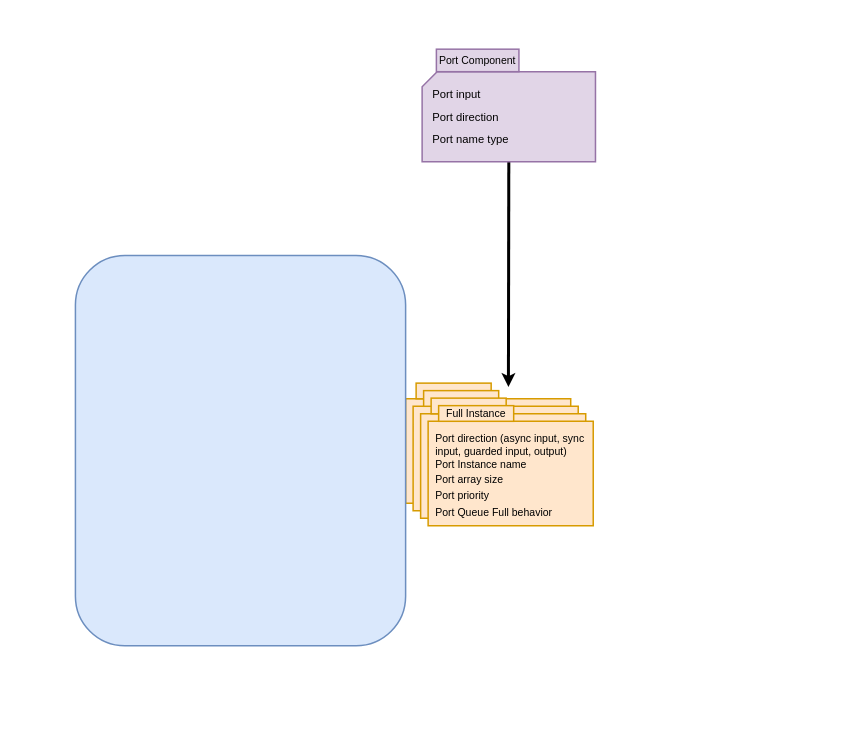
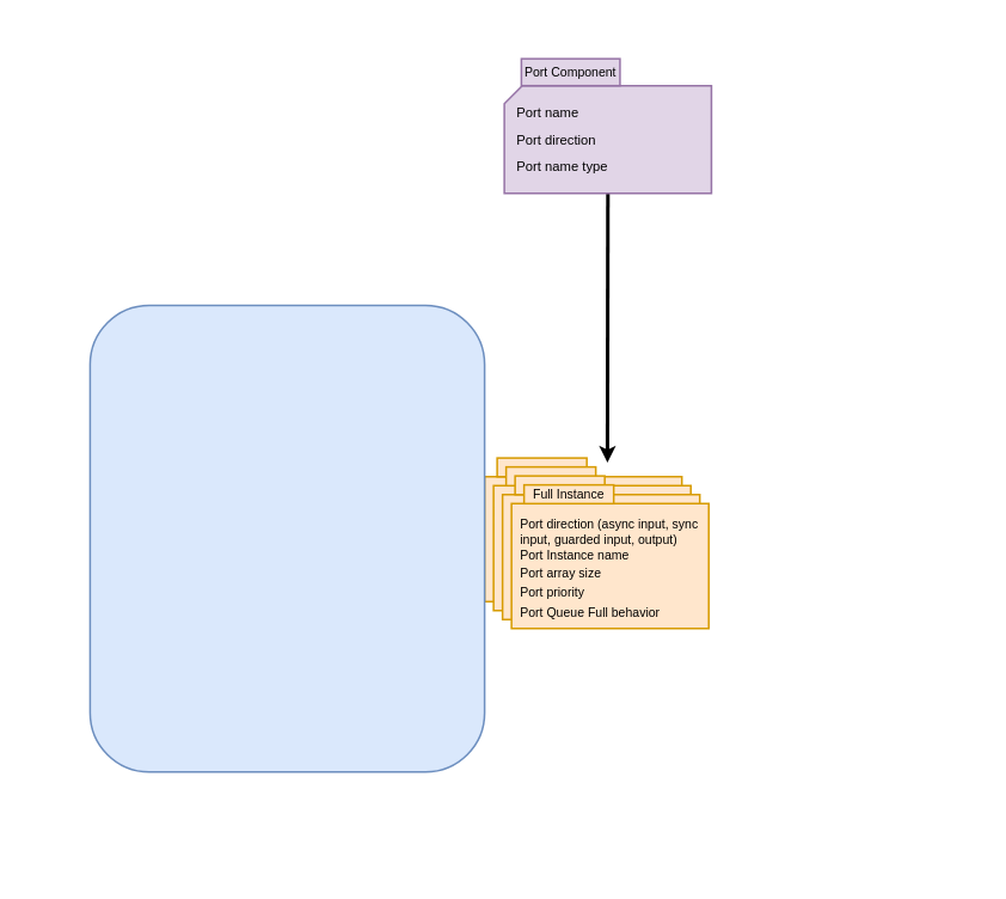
  <mxCell id="0" />
  <mxCell id="1" parent="0" />
  <mxCell id="2" value="" style="rounded=0;whiteSpace=wrap;html=1;strokeColor=none;" vertex="1" parent="1"><mxGeometry x="20" y="20" width="1080" height="960" as="geometry" /></mxCell>
  <mxCell id="3" style="edgeStyle=orthogonalEdgeStyle;rounded=0;orthogonalLoop=1;jettySize=auto;html=1;exitX=0.5;exitY=1;exitDx=0;exitDy=0;exitPerimeter=0;strokeWidth=4;" edge="1" parent="1" source="4"><mxGeometry relative="1" as="geometry"><mxPoint x="677" y="515" as="targetPoint" /></mxGeometry></mxCell>
  <mxCell id="4" value="" style="verticalLabelPosition=bottom;verticalAlign=top;html=1;shape=card;whiteSpace=wrap;size=20;arcSize=12;fillColor=#e1d5e7;strokeColor=#9673a6;strokeWidth=2;" vertex="1" parent="1"><mxGeometry x="562" y="95" width="231" height="120" as="geometry" /></mxCell>
  <mxCell id="5" value="Port Component" style="text;html=1;strokeColor=#9673a6;fillColor=#e1d5e7;align=center;verticalAlign=middle;whiteSpace=wrap;rounded=0;fontSize=14;strokeWidth=2;" vertex="1" parent="1"><mxGeometry x="581" y="65" width="110" height="30" as="geometry" /></mxCell>
- <mxCell id="6" value="Port input" style="text;html=1;strokeColor=none;fillColor=none;align=left;verticalAlign=middle;whiteSpace=wrap;rounded=0;fontSize=15;" vertex="1" parent="1"><mxGeometry x="573.5" y="110" width="120" height="30" as="geometry" /></mxCell>
+ <mxCell id="6" value="Port name" style="text;html=1;strokeColor=none;fillColor=none;align=left;verticalAlign=middle;whiteSpace=wrap;rounded=0;fontSize=15;" vertex="1" parent="1"><mxGeometry x="573.5" y="110" width="120" height="30" as="geometry" /></mxCell>
  <mxCell id="7" value="Port direction" style="text;html=1;strokeColor=none;fillColor=none;align=left;verticalAlign=middle;whiteSpace=wrap;rounded=0;fontSize=15;" vertex="1" parent="1"><mxGeometry x="573.5" y="140" width="125" height="30" as="geometry" /></mxCell>
  <mxCell id="8" value="Port name type" style="text;html=1;strokeColor=none;fillColor=none;align=left;verticalAlign=middle;whiteSpace=wrap;rounded=0;fontSize=15;" vertex="1" parent="1"><mxGeometry x="573.5" y="170" width="125" height="30" as="geometry" /></mxCell>
  <mxCell id="9" value="" style="group" vertex="1" connectable="0" parent="1"><mxGeometry x="540" y="510" width="220" height="160" as="geometry" /></mxCell>
  <mxCell id="10" value="" style="verticalLabelPosition=bottom;verticalAlign=top;html=1;shape=card;whiteSpace=wrap;size=0;arcSize=12;fillColor=#ffe6cc;strokeColor=#d79b00;strokeWidth=2;" vertex="1" parent="9"><mxGeometry y="20.87" width="220" height="139.13" as="geometry" /></mxCell>
  <mxCell id="11" value="" style="text;html=1;strokeColor=#d79b00;fillColor=#ffe6cc;align=center;verticalAlign=middle;whiteSpace=wrap;rounded=0;fontSize=14;strokeWidth=2;" vertex="1" parent="9"><mxGeometry x="14" width="100" height="20.87" as="geometry" /></mxCell>
  <mxCell id="12" value="Port direction (async input, sync input, guarded input, output)" style="text;html=1;strokeColor=none;fillColor=none;align=left;verticalAlign=middle;whiteSpace=wrap;rounded=0;fontSize=14;" vertex="1" parent="9"><mxGeometry x="7.5" y="41.739" width="202.5" height="20.87" as="geometry" /></mxCell>
  <mxCell id="13" value="Port Instance name" style="text;html=1;strokeColor=none;fillColor=none;align=left;verticalAlign=middle;whiteSpace=wrap;rounded=0;fontSize=14;" vertex="1" parent="9"><mxGeometry x="7.5" y="68.609" width="165" height="20.87" as="geometry" /></mxCell>
  <mxCell id="14" value="Port priority" style="text;html=1;strokeColor=none;fillColor=none;align=left;verticalAlign=middle;whiteSpace=wrap;rounded=0;fontSize=14;" vertex="1" parent="9"><mxGeometry x="7.5" y="109.348" width="160" height="20.87" as="geometry" /></mxCell>
  <mxCell id="15" value="Port Queue Full behavior" style="text;html=1;strokeColor=none;fillColor=none;align=left;verticalAlign=middle;whiteSpace=wrap;rounded=0;fontSize=14;" vertex="1" parent="9"><mxGeometry x="7.5" y="132.217" width="167.5" height="20.87" as="geometry" /></mxCell>
  <mxCell id="16" value="Port array size" style="text;html=1;strokeColor=none;fillColor=none;align=left;verticalAlign=middle;whiteSpace=wrap;rounded=0;fontSize=14;" vertex="1" parent="9"><mxGeometry x="7.5" y="87.478" width="165" height="20.87" as="geometry" /></mxCell>
  <mxCell id="17" value="" style="rounded=1;whiteSpace=wrap;html=1;fillColor=#dae8fc;strokeColor=#6c8ebf;strokeWidth=2;" vertex="1" parent="1"><mxGeometry x="100" y="340" width="440" height="520" as="geometry" /></mxCell>
  <mxCell id="18" value="" style="group" vertex="1" connectable="0" parent="1"><mxGeometry x="550" y="520" width="220" height="160" as="geometry" /></mxCell>
  <mxCell id="19" value="" style="verticalLabelPosition=bottom;verticalAlign=top;html=1;shape=card;whiteSpace=wrap;size=0;arcSize=12;fillColor=#ffe6cc;strokeColor=#d79b00;strokeWidth=2;" vertex="1" parent="18"><mxGeometry y="20.87" width="220" height="139.13" as="geometry" /></mxCell>
  <mxCell id="20" value="" style="text;html=1;strokeColor=#d79b00;fillColor=#ffe6cc;align=center;verticalAlign=middle;whiteSpace=wrap;rounded=0;fontSize=14;strokeWidth=2;" vertex="1" parent="18"><mxGeometry x="14" width="100" height="20.87" as="geometry" /></mxCell>
  <mxCell id="21" value="Port direction (async input, sync input, guarded input, output)" style="text;html=1;strokeColor=none;fillColor=none;align=left;verticalAlign=middle;whiteSpace=wrap;rounded=0;fontSize=14;" vertex="1" parent="18"><mxGeometry x="7.5" y="41.739" width="202.5" height="20.87" as="geometry" /></mxCell>
  <mxCell id="22" value="Port Instance name" style="text;html=1;strokeColor=none;fillColor=none;align=left;verticalAlign=middle;whiteSpace=wrap;rounded=0;fontSize=14;" vertex="1" parent="18"><mxGeometry x="7.5" y="68.609" width="165" height="20.87" as="geometry" /></mxCell>
  <mxCell id="23" value="Port priority" style="text;html=1;strokeColor=none;fillColor=none;align=left;verticalAlign=middle;whiteSpace=wrap;rounded=0;fontSize=14;" vertex="1" parent="18"><mxGeometry x="7.5" y="109.348" width="160" height="20.87" as="geometry" /></mxCell>
  <mxCell id="24" value="Port Queue Full behavior" style="text;html=1;strokeColor=none;fillColor=none;align=left;verticalAlign=middle;whiteSpace=wrap;rounded=0;fontSize=14;" vertex="1" parent="18"><mxGeometry x="7.5" y="132.217" width="167.5" height="20.87" as="geometry" /></mxCell>
  <mxCell id="25" value="Port array size" style="text;html=1;strokeColor=none;fillColor=none;align=left;verticalAlign=middle;whiteSpace=wrap;rounded=0;fontSize=14;" vertex="1" parent="18"><mxGeometry x="7.5" y="87.478" width="165" height="20.87" as="geometry" /></mxCell>
  <mxCell id="26" value="" style="group" vertex="1" connectable="0" parent="1"><mxGeometry x="560" y="530" width="220" height="160" as="geometry" /></mxCell>
  <mxCell id="27" value="" style="verticalLabelPosition=bottom;verticalAlign=top;html=1;shape=card;whiteSpace=wrap;size=0;arcSize=12;fillColor=#ffe6cc;strokeColor=#d79b00;strokeWidth=2;" vertex="1" parent="26"><mxGeometry y="20.87" width="220" height="139.13" as="geometry" /></mxCell>
  <mxCell id="28" value="" style="text;html=1;strokeColor=#d79b00;fillColor=#ffe6cc;align=center;verticalAlign=middle;whiteSpace=wrap;rounded=0;fontSize=14;strokeWidth=2;" vertex="1" parent="26"><mxGeometry x="14" width="100" height="20.87" as="geometry" /></mxCell>
  <mxCell id="29" value="Port direction (async input, sync input, guarded input, output)" style="text;html=1;strokeColor=none;fillColor=none;align=left;verticalAlign=middle;whiteSpace=wrap;rounded=0;fontSize=14;" vertex="1" parent="26"><mxGeometry x="7.5" y="41.739" width="202.5" height="20.87" as="geometry" /></mxCell>
  <mxCell id="30" value="Port Instance name" style="text;html=1;strokeColor=none;fillColor=none;align=left;verticalAlign=middle;whiteSpace=wrap;rounded=0;fontSize=14;" vertex="1" parent="26"><mxGeometry x="7.5" y="68.609" width="165" height="20.87" as="geometry" /></mxCell>
  <mxCell id="31" value="Port priority" style="text;html=1;strokeColor=none;fillColor=none;align=left;verticalAlign=middle;whiteSpace=wrap;rounded=0;fontSize=14;" vertex="1" parent="26"><mxGeometry x="7.5" y="109.348" width="160" height="20.87" as="geometry" /></mxCell>
  <mxCell id="32" value="Port Queue Full behavior" style="text;html=1;strokeColor=none;fillColor=none;align=left;verticalAlign=middle;whiteSpace=wrap;rounded=0;fontSize=14;" vertex="1" parent="26"><mxGeometry x="7.5" y="132.217" width="167.5" height="20.87" as="geometry" /></mxCell>
  <mxCell id="33" value="Port array size" style="text;html=1;strokeColor=none;fillColor=none;align=left;verticalAlign=middle;whiteSpace=wrap;rounded=0;fontSize=14;" vertex="1" parent="26"><mxGeometry x="7.5" y="87.478" width="165" height="20.87" as="geometry" /></mxCell>
  <mxCell id="34" value="" style="group" vertex="1" connectable="0" parent="1"><mxGeometry x="570" y="540" width="220" height="160" as="geometry" /></mxCell>
  <mxCell id="35" value="" style="verticalLabelPosition=bottom;verticalAlign=top;html=1;shape=card;whiteSpace=wrap;size=0;arcSize=12;fillColor=#ffe6cc;strokeColor=#d79b00;strokeWidth=2;" vertex="1" parent="34"><mxGeometry y="20.87" width="220" height="139.13" as="geometry" /></mxCell>
  <mxCell id="36" value="Full Instance" style="text;html=1;strokeColor=#d79b00;fillColor=#ffe6cc;align=center;verticalAlign=middle;whiteSpace=wrap;rounded=0;fontSize=14;strokeWidth=2;" vertex="1" parent="34"><mxGeometry x="14" width="100" height="20.87" as="geometry" /></mxCell>
  <mxCell id="37" value="Port direction (async input, sync input, guarded input, output)" style="text;html=1;strokeColor=none;fillColor=none;align=left;verticalAlign=middle;whiteSpace=wrap;rounded=0;fontSize=14;" vertex="1" parent="34"><mxGeometry x="7.5" y="41.739" width="202.5" height="20.87" as="geometry" /></mxCell>
  <mxCell id="38" value="Port Instance name" style="text;html=1;strokeColor=none;fillColor=none;align=left;verticalAlign=middle;whiteSpace=wrap;rounded=0;fontSize=14;" vertex="1" parent="34"><mxGeometry x="7.5" y="68.609" width="165" height="20.87" as="geometry" /></mxCell>
  <mxCell id="39" value="Port priority" style="text;html=1;strokeColor=none;fillColor=none;align=left;verticalAlign=middle;whiteSpace=wrap;rounded=0;fontSize=14;" vertex="1" parent="34"><mxGeometry x="7.5" y="109.348" width="160" height="20.87" as="geometry" /></mxCell>
  <mxCell id="40" value="Port Queue Full behavior" style="text;html=1;strokeColor=none;fillColor=none;align=left;verticalAlign=middle;whiteSpace=wrap;rounded=0;fontSize=14;" vertex="1" parent="34"><mxGeometry x="7.5" y="132.217" width="167.5" height="20.87" as="geometry" /></mxCell>
  <mxCell id="41" value="Port array size" style="text;html=1;strokeColor=none;fillColor=none;align=left;verticalAlign=middle;whiteSpace=wrap;rounded=0;fontSize=14;" vertex="1" parent="34"><mxGeometry x="7.5" y="87.478" width="165" height="20.87" as="geometry" /></mxCell>
